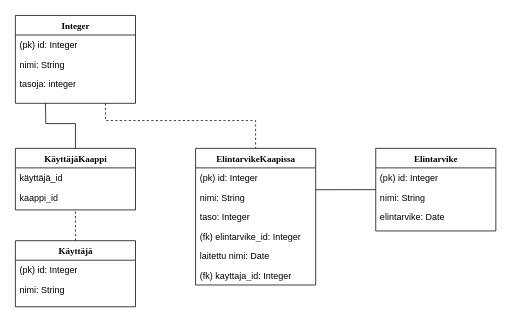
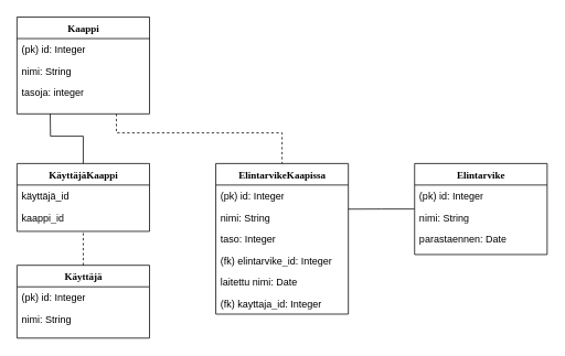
  <mxCell id="0" />
  <mxCell id="1" parent="0" />
  <mxCell id="2" style="edgeStyle=orthogonalEdgeStyle;html=1;labelBackgroundColor=none;startFill=0;startSize=8;endArrow=none;endFill=0;endSize=16;fontFamily=Verdana;fontSize=12;elbow=vertical;entryX=0.5;entryY=0;entryDx=0;entryDy=0;exitX=0.75;exitY=1;exitDx=0;exitDy=0;rounded=0;dashed=1;" parent="1" source="23" target="12" edge="1"><mxGeometry relative="1" as="geometry"><mxPoint x="300" y="199.882" as="sourcePoint" /><Array as="points"><mxPoint x="140" y="160" /><mxPoint x="340" y="160" /></Array></mxGeometry></mxCell>
  <mxCell id="3" style="edgeStyle=orthogonalEdgeStyle;rounded=0;orthogonalLoop=1;jettySize=auto;html=1;entryX=0.875;entryY=0.123;entryDx=0;entryDy=0;entryPerimeter=0;endArrow=none;endFill=0;" parent="1" source="19" target="14" edge="1"><mxGeometry relative="1" as="geometry" /></mxCell>
  <mxCell id="4" style="edgeStyle=orthogonalEdgeStyle;rounded=0;orthogonalLoop=1;jettySize=auto;html=1;endArrow=none;endFill=0;entryX=0.5;entryY=1;entryDx=0;entryDy=0;dashed=1;" parent="1" source="9" target="6" edge="1"><mxGeometry relative="1" as="geometry"><mxPoint x="140" y="140" as="targetPoint" /></mxGeometry></mxCell>
  <mxCell id="5" style="edgeStyle=orthogonalEdgeStyle;rounded=0;orthogonalLoop=1;jettySize=auto;html=1;endArrow=none;endFill=0;" edge="1" parent="1" source="6"><mxGeometry relative="1" as="geometry"><mxPoint x="60" y="130" as="targetPoint" /></mxGeometry></mxCell>
  <mxCell id="6" value="KäyttäjäKaappi" style="swimlane;html=1;fontStyle=1;align=center;verticalAlign=top;childLayout=stackLayout;horizontal=1;startSize=26;horizontalStack=0;resizeParent=1;resizeLast=0;collapsible=1;marginBottom=0;swimlaneFillColor=#ffffff;rounded=0;shadow=0;comic=0;labelBackgroundColor=none;strokeWidth=1;fillColor=none;fontFamily=Verdana;fontSize=12" parent="1" vertex="1"><mxGeometry x="20" y="197" width="160" height="82" as="geometry" /></mxCell>
  <mxCell id="7" value="käyttäjä_id" style="text;html=1;strokeColor=none;fillColor=none;align=left;verticalAlign=top;spacingLeft=4;spacingRight=4;whiteSpace=wrap;overflow=hidden;rotatable=0;points=[[0,0.5],[1,0.5]];portConstraint=eastwest;" parent="6" vertex="1"><mxGeometry y="26" width="160" height="26" as="geometry" /></mxCell>
  <mxCell id="8" value="kaappi_id" style="text;html=1;strokeColor=none;fillColor=none;align=left;verticalAlign=top;spacingLeft=4;spacingRight=4;whiteSpace=wrap;overflow=hidden;rotatable=0;points=[[0,0.5],[1,0.5]];portConstraint=eastwest;" parent="6" vertex="1"><mxGeometry y="52" width="160" height="26" as="geometry" /></mxCell>
  <mxCell id="9" value="Käyttäjä" style="swimlane;html=1;fontStyle=1;align=center;verticalAlign=top;childLayout=stackLayout;horizontal=1;startSize=26;horizontalStack=0;resizeParent=1;resizeLast=0;collapsible=1;marginBottom=0;swimlaneFillColor=#ffffff;rounded=0;shadow=0;comic=0;labelBackgroundColor=none;strokeWidth=1;fillColor=none;fontFamily=Verdana;fontSize=12" parent="1" vertex="1"><mxGeometry x="20" y="320" width="160" height="88" as="geometry" /></mxCell>
  <mxCell id="10" value="(pk) id: Integer" style="text;html=1;strokeColor=none;fillColor=none;align=left;verticalAlign=top;spacingLeft=4;spacingRight=4;whiteSpace=wrap;overflow=hidden;rotatable=0;points=[[0,0.5],[1,0.5]];portConstraint=eastwest;" parent="9" vertex="1"><mxGeometry y="26" width="160" height="26" as="geometry" /></mxCell>
  <mxCell id="11" value="nimi: String" style="text;html=1;strokeColor=none;fillColor=none;align=left;verticalAlign=top;spacingLeft=4;spacingRight=4;whiteSpace=wrap;overflow=hidden;rotatable=0;points=[[0,0.5],[1,0.5]];portConstraint=eastwest;" parent="9" vertex="1"><mxGeometry y="52" width="160" height="26" as="geometry" /></mxCell>
  <mxCell id="12" value="ElintarvikeKaapissa" style="swimlane;html=1;fontStyle=1;align=center;verticalAlign=top;childLayout=stackLayout;horizontal=1;startSize=26;horizontalStack=0;resizeParent=1;resizeLast=0;collapsible=1;marginBottom=0;swimlaneFillColor=#ffffff;rounded=0;shadow=0;comic=0;labelBackgroundColor=none;strokeWidth=1;fillColor=none;fontFamily=Verdana;fontSize=12" parent="1" vertex="1"><mxGeometry x="260" y="197" width="160" height="182" as="geometry" /></mxCell>
  <mxCell id="13" value="(pk) id: Integer" style="text;html=1;strokeColor=none;fillColor=none;align=left;verticalAlign=top;spacingLeft=4;spacingRight=4;whiteSpace=wrap;overflow=hidden;rotatable=0;points=[[0,0.5],[1,0.5]];portConstraint=eastwest;" parent="12" vertex="1"><mxGeometry y="26" width="160" height="26" as="geometry" /></mxCell>
  <mxCell id="14" value="nimi: String" style="text;html=1;strokeColor=none;fillColor=none;align=left;verticalAlign=top;spacingLeft=4;spacingRight=4;whiteSpace=wrap;overflow=hidden;rotatable=0;points=[[0,0.5],[1,0.5]];portConstraint=eastwest;" parent="12" vertex="1"><mxGeometry y="52" width="160" height="26" as="geometry" /></mxCell>
  <mxCell id="15" value="taso: Integer" style="text;html=1;strokeColor=none;fillColor=none;align=left;verticalAlign=top;spacingLeft=4;spacingRight=4;whiteSpace=wrap;overflow=hidden;rotatable=0;points=[[0,0.5],[1,0.5]];portConstraint=eastwest;" parent="12" vertex="1"><mxGeometry y="78" width="160" height="26" as="geometry" /></mxCell>
  <mxCell id="16" value="(fk) elintarvike_id: Integer" style="text;html=1;strokeColor=none;fillColor=none;align=left;verticalAlign=top;spacingLeft=4;spacingRight=4;whiteSpace=wrap;overflow=hidden;rotatable=0;points=[[0,0.5],[1,0.5]];portConstraint=eastwest;" parent="12" vertex="1"><mxGeometry y="104" width="160" height="26" as="geometry" /></mxCell>
  <mxCell id="17" value="laitettu nimi: Date" style="text;html=1;strokeColor=none;fillColor=none;align=left;verticalAlign=top;spacingLeft=4;spacingRight=4;whiteSpace=wrap;overflow=hidden;rotatable=0;points=[[0,0.5],[1,0.5]];portConstraint=eastwest;" parent="12" vertex="1"><mxGeometry y="130" width="160" height="26" as="geometry" /></mxCell>
  <mxCell id="18" value="(fk) kayttaja_id: Integer" style="text;html=1;strokeColor=none;fillColor=none;align=left;verticalAlign=top;spacingLeft=4;spacingRight=4;whiteSpace=wrap;overflow=hidden;rotatable=0;points=[[0,0.5],[1,0.5]];portConstraint=eastwest;" parent="12" vertex="1"><mxGeometry y="156" width="160" height="26" as="geometry" /></mxCell>
  <mxCell id="19" value="Elintarvike" style="swimlane;html=1;fontStyle=1;align=center;verticalAlign=top;childLayout=stackLayout;horizontal=1;startSize=26;horizontalStack=0;resizeParent=1;resizeLast=0;collapsible=1;marginBottom=0;swimlaneFillColor=#ffffff;rounded=0;shadow=0;comic=0;labelBackgroundColor=none;strokeWidth=1;fillColor=none;fontFamily=Verdana;fontSize=12" parent="1" vertex="1"><mxGeometry x="500" y="197" width="160" height="110" as="geometry" /></mxCell>
  <mxCell id="20" value="(pk) id: Integer" style="text;html=1;strokeColor=none;fillColor=none;align=left;verticalAlign=top;spacingLeft=4;spacingRight=4;whiteSpace=wrap;overflow=hidden;rotatable=0;points=[[0,0.5],[1,0.5]];portConstraint=eastwest;" parent="19" vertex="1"><mxGeometry y="26" width="160" height="26" as="geometry" /></mxCell>
  <mxCell id="21" value="nimi: String" style="text;html=1;strokeColor=none;fillColor=none;align=left;verticalAlign=top;spacingLeft=4;spacingRight=4;whiteSpace=wrap;overflow=hidden;rotatable=0;points=[[0,0.5],[1,0.5]];portConstraint=eastwest;" parent="19" vertex="1"><mxGeometry y="52" width="160" height="26" as="geometry" /></mxCell>
- <mxCell id="22" value="elintarvike: Date" style="text;html=1;strokeColor=none;fillColor=none;align=left;verticalAlign=top;spacingLeft=4;spacingRight=4;whiteSpace=wrap;overflow=hidden;rotatable=0;points=[[0,0.5],[1,0.5]];portConstraint=eastwest;" parent="19" vertex="1"><mxGeometry y="78" width="160" height="26" as="geometry" /></mxCell>
- <mxCell id="23" value="Integer" style="swimlane;html=1;fontStyle=1;align=center;verticalAlign=top;childLayout=stackLayout;horizontal=1;startSize=26;horizontalStack=0;resizeParent=1;resizeLast=0;collapsible=1;marginBottom=0;swimlaneFillColor=#ffffff;rounded=0;shadow=0;comic=0;labelBackgroundColor=none;strokeWidth=1;fillColor=none;fontFamily=Verdana;fontSize=12" parent="1" vertex="1"><mxGeometry x="20" y="20" width="160" height="117" as="geometry" /></mxCell>
+ <mxCell id="22" value="parastaennen: Date" style="text;html=1;strokeColor=none;fillColor=none;align=left;verticalAlign=top;spacingLeft=4;spacingRight=4;whiteSpace=wrap;overflow=hidden;rotatable=0;points=[[0,0.5],[1,0.5]];portConstraint=eastwest;" parent="19" vertex="1"><mxGeometry y="78" width="160" height="26" as="geometry" /></mxCell>
+ <mxCell id="23" value="Kaappi" style="swimlane;html=1;fontStyle=1;align=center;verticalAlign=top;childLayout=stackLayout;horizontal=1;startSize=26;horizontalStack=0;resizeParent=1;resizeLast=0;collapsible=1;marginBottom=0;swimlaneFillColor=#ffffff;rounded=0;shadow=0;comic=0;labelBackgroundColor=none;strokeWidth=1;fillColor=none;fontFamily=Verdana;fontSize=12" parent="1" vertex="1"><mxGeometry x="20" y="20" width="160" height="117" as="geometry" /></mxCell>
  <mxCell id="24" value="(pk) id: Integer" style="text;html=1;strokeColor=none;fillColor=none;align=left;verticalAlign=top;spacingLeft=4;spacingRight=4;whiteSpace=wrap;overflow=hidden;rotatable=0;points=[[0,0.5],[1,0.5]];portConstraint=eastwest;" parent="23" vertex="1"><mxGeometry y="26" width="160" height="26" as="geometry" /></mxCell>
  <mxCell id="25" value="nimi: String" style="text;html=1;strokeColor=none;fillColor=none;align=left;verticalAlign=top;spacingLeft=4;spacingRight=4;whiteSpace=wrap;overflow=hidden;rotatable=0;points=[[0,0.5],[1,0.5]];portConstraint=eastwest;" parent="23" vertex="1"><mxGeometry y="52" width="160" height="26" as="geometry" /></mxCell>
  <mxCell id="26" value="tasoja: integer" style="text;html=1;strokeColor=none;fillColor=none;align=left;verticalAlign=top;spacingLeft=4;spacingRight=4;whiteSpace=wrap;overflow=hidden;rotatable=0;points=[[0,0.5],[1,0.5]];portConstraint=eastwest;" parent="23" vertex="1"><mxGeometry y="78" width="160" height="26" as="geometry" /></mxCell>
